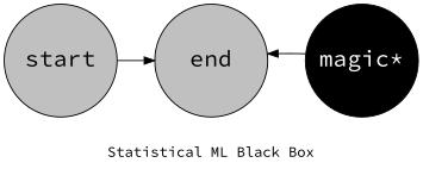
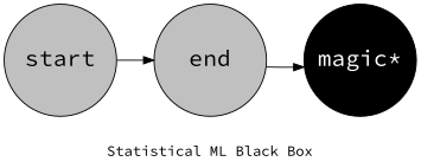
  digraph {
    bgcolor=white
    fontname="Source Code Pro"
    label="Statistical ML Black Box"
    rankdir=LR
    node [fillcolor=gray fixedsize=true fontname="Source Code Pro" fontsize=22 shape=circle style=filled]
    edge [fontname="Source Code Pro"]
    n1 [height=1.5 label=end width=1.5]
    n2 [fillcolor=black fontcolor=white height=1.5 label="magic*" width=1.5]
    n3 [fontcolor=black height=1.5 label=start width=1.5]
-   n2 -> n1
+   n1 -> n2
    n3 -> n1
  }
